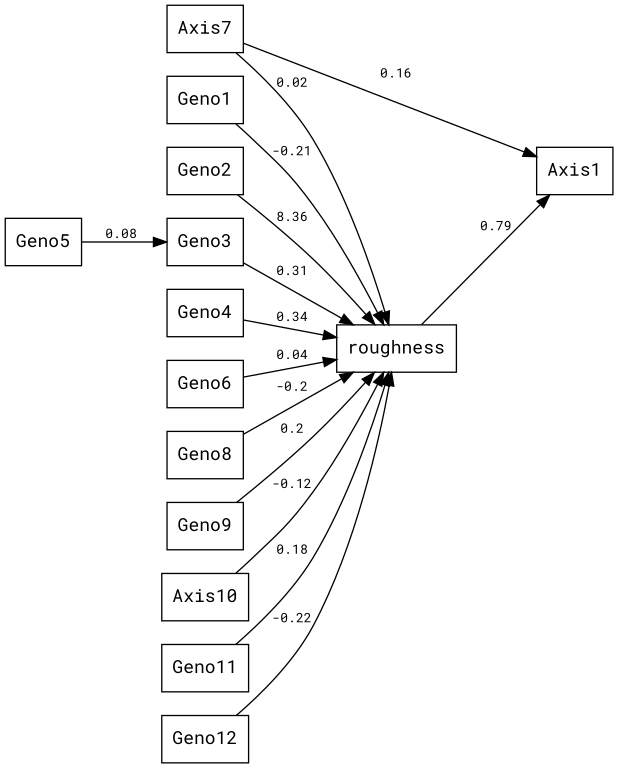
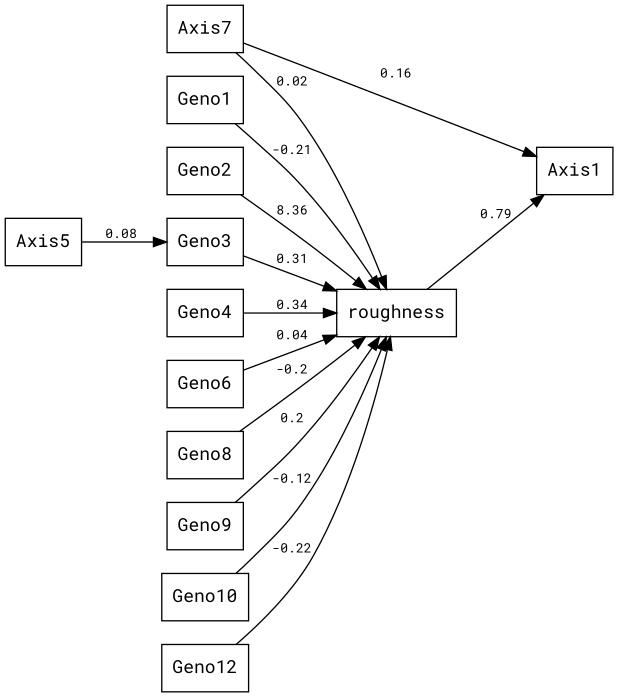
  digraph {
    fontname="Roboto Mono"
    rankdir=LR
    node [fontname="Roboto Mono" fontsize=14 shape=box]
    edge [fontname="Roboto Mono" fontsize=10]
    roughness
    Axis1
    Geno1
    Geno2
    Geno3
    Geno4
-   Geno5
+   Geno5 [label=Axis5]
    Geno6
    n9 [label=Axis7]
    Geno8
    Geno9
-   Geno10 [label=Axis10]
-   Geno11
+   Geno10
    Geno12
    roughness -> Axis1 [label=0.79]
    Geno1 -> roughness [label=-0.21]
    Geno2 -> roughness [label=8.36]
    Geno3 -> roughness [label=0.31]
    Geno4 -> roughness [label=0.34]
    Geno5 -> Geno3 [label=0.08]
    Geno6 -> roughness [label=0.04]
    n9 -> roughness [label=0.02]
    n9 -> Axis1 [label=0.16]
    Geno8 -> roughness [label=-0.2]
    Geno9 -> roughness [label=0.2]
    Geno10 -> roughness [label=-0.12]
-   Geno11 -> roughness [label=0.18]
    Geno12 -> roughness [label=-0.22]
  }
